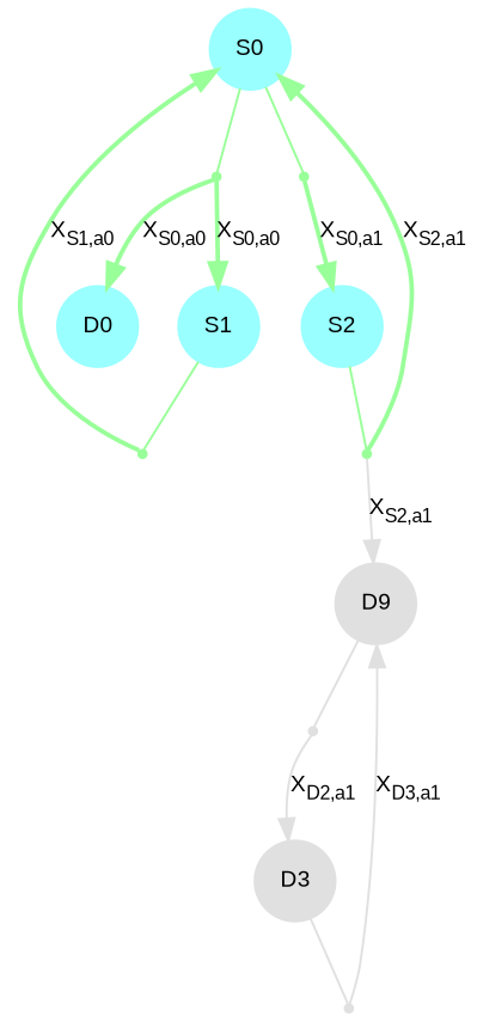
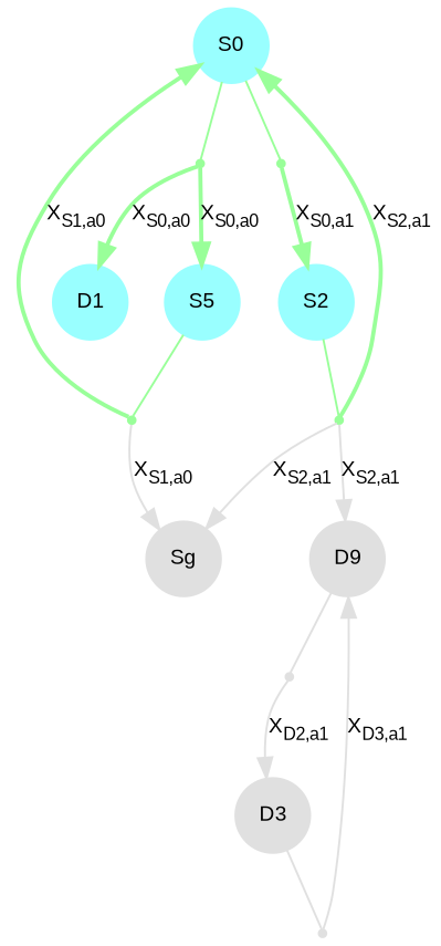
  digraph {
    fontname="Liberation Sans"
    node [color="#E0E0E0" fontname="Liberation Sans" fontsize=10 shape=circle style=filled]
    edge [color="#E0E0E0" fontname="Liberation Sans" fontsize=10]
    n1 [color="#99FFFF" fillcolor="#99FFFF" label=S0]
    S0a0 [color="#99FF99" shape=point]
    S0a1 [color="#99FF99" shape=point]
-   n4 [color="#99FFFF" fillcolor="#99FFFF" label=S1]
-   n5 [color="#99FFFF" fillcolor="#99FFFF" label=D0]
+   n4 [color="#99FFFF" fillcolor="#99FFFF" label=S5]
+   n5 [color="#99FFFF" fillcolor="#99FFFF" label=D1]
    n6 [color="#99FFFF" fillcolor="#99FFFF" label=S2]
    S1a0 [color="#99FF99" shape=point]
+   n8 [fillcolor="#E0E0E0" label=Sg]
    S2a1 [color="#99FF99" shape=point]
    n10 [fillcolor="#E0E0E0" label=D9]
    D2a1 [shape=point]
    n12 [fillcolor="#E0E0E0" label=D3]
    D3a1 [shape=point]
    n1 -> S0a0 [arrowhead=none color="#99FF99"]
    n1 -> S0a1 [arrowhead=none color="#99FF99"]
    S0a0 -> n4 [color="#99FF99	" label=<X<SUB>S0,a0</SUB>> penwidth=2.0]
    S0a0 -> n5 [color="#99FF99	" label=<X<SUB>S0,a0</SUB>> penwidth=2.0]
    S0a1 -> n6 [color="#99FF99	" label=<X<SUB>S0,a1</SUB>> penwidth=2.0]
    n4 -> S1a0 [arrowhead=none color="#99FF99"]
    n6 -> S2a1 [arrowhead=none color="#99FF99"]
    S1a0 -> n1 [color="#99FF99	" label=<X<SUB>S1,a0</SUB>> penwidth=2.0]
+   S1a0 -> n8 [label=<X<SUB>S1,a0</SUB>>]
    S2a1 -> n1 [color="#99FF99	" label=<X<SUB>S2,a1</SUB>> penwidth=2.0]
+   S2a1 -> n8 [label=<X<SUB>S2,a1</SUB>>]
    S2a1 -> n10 [label=<X<SUB>S2,a1</SUB>>]
    n10 -> D2a1 [arrowhead=none]
    D2a1 -> n12 [label=<X<SUB>D2,a1</SUB>>]
    n12 -> D3a1 [arrowhead=none]
    D3a1 -> n10 [label=<X<SUB>D3,a1</SUB>>]
  }
